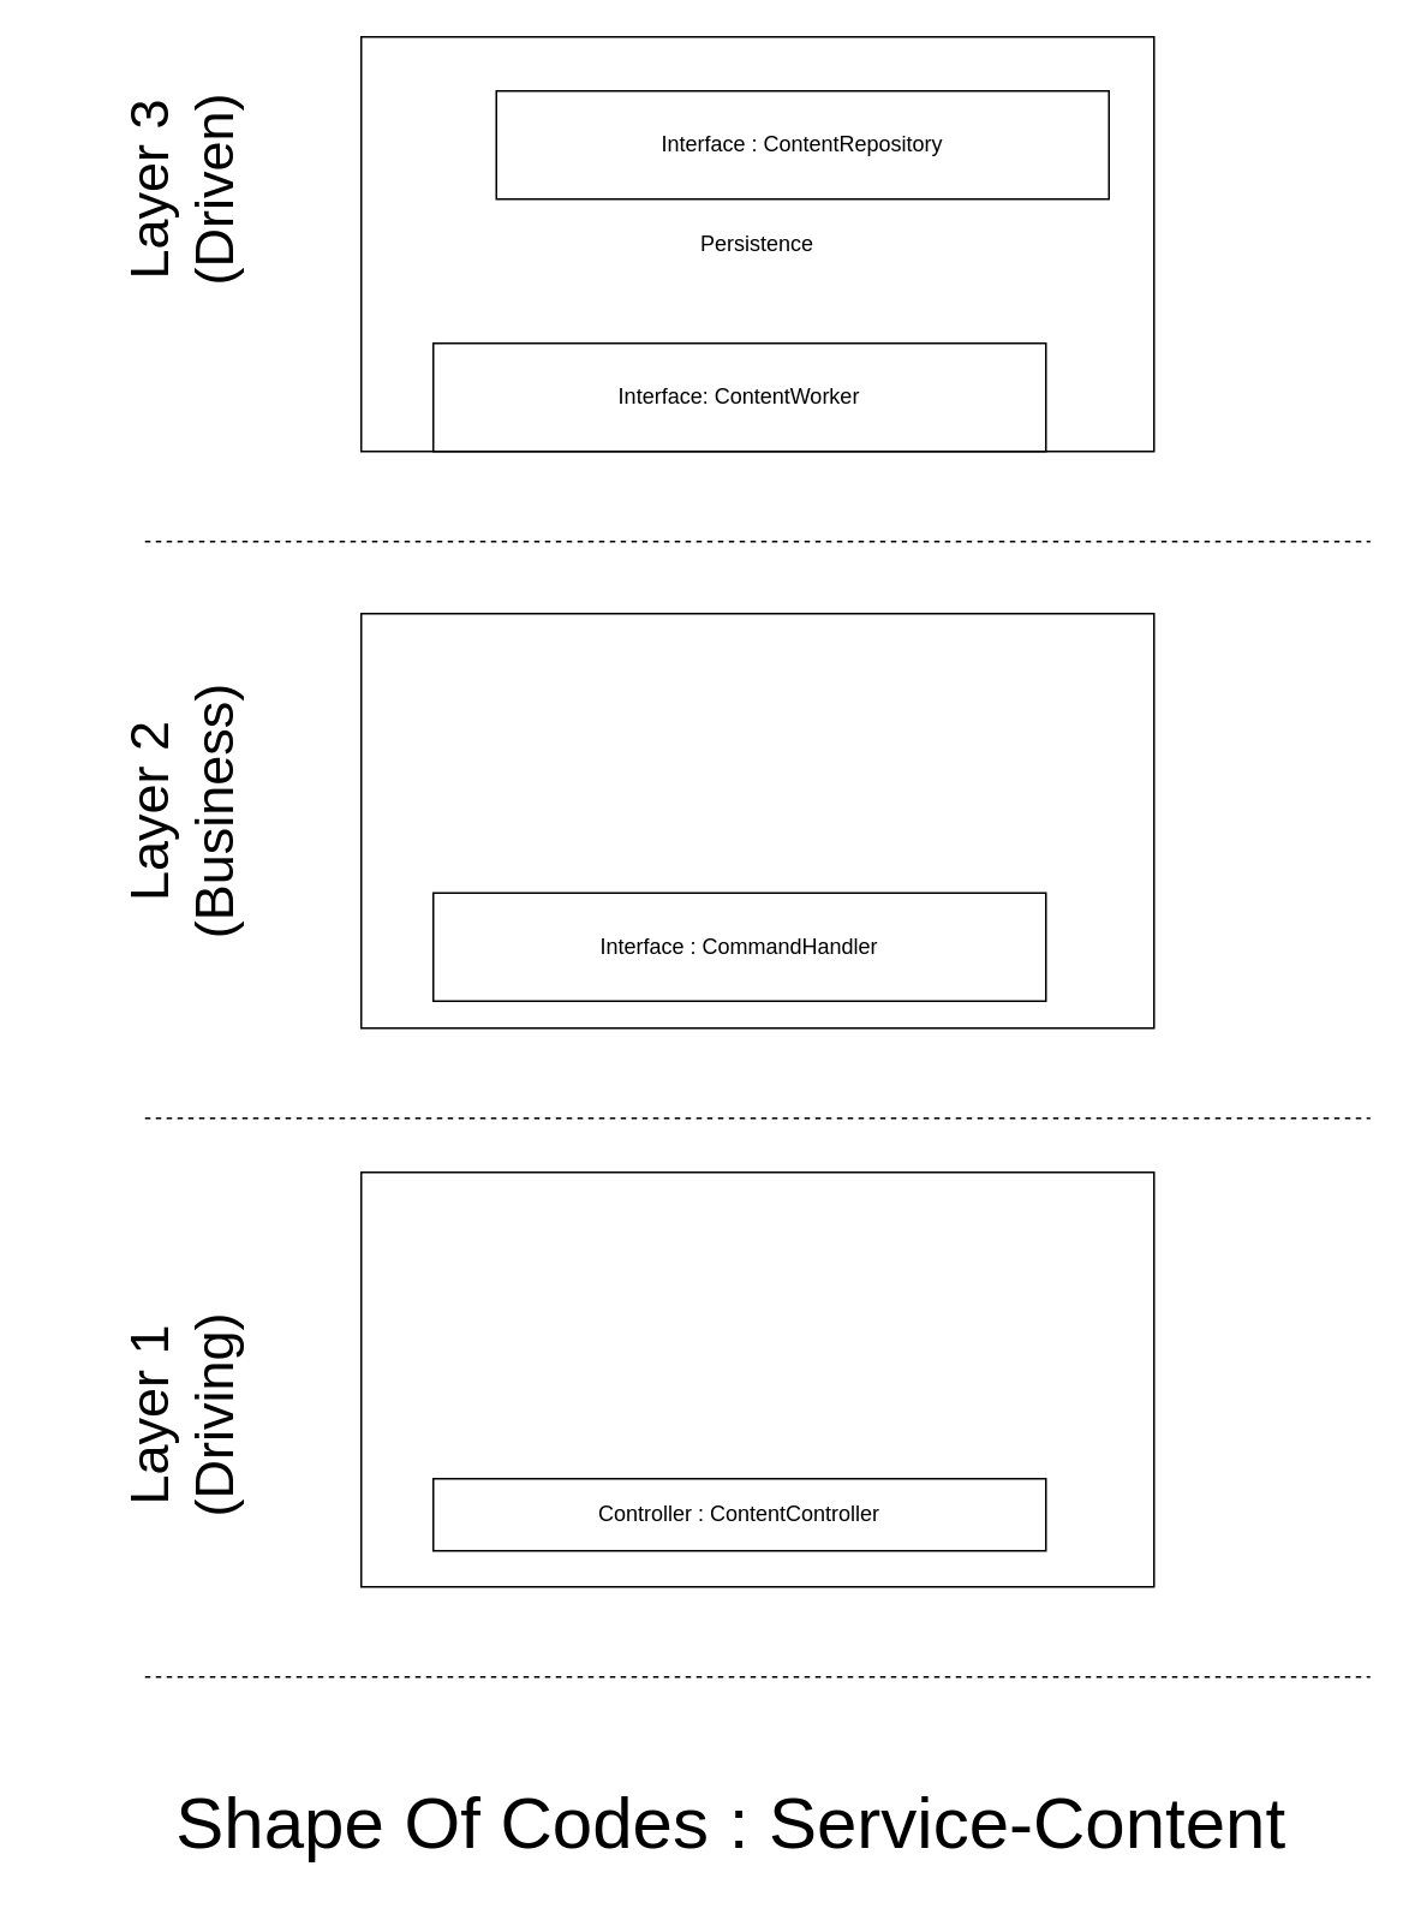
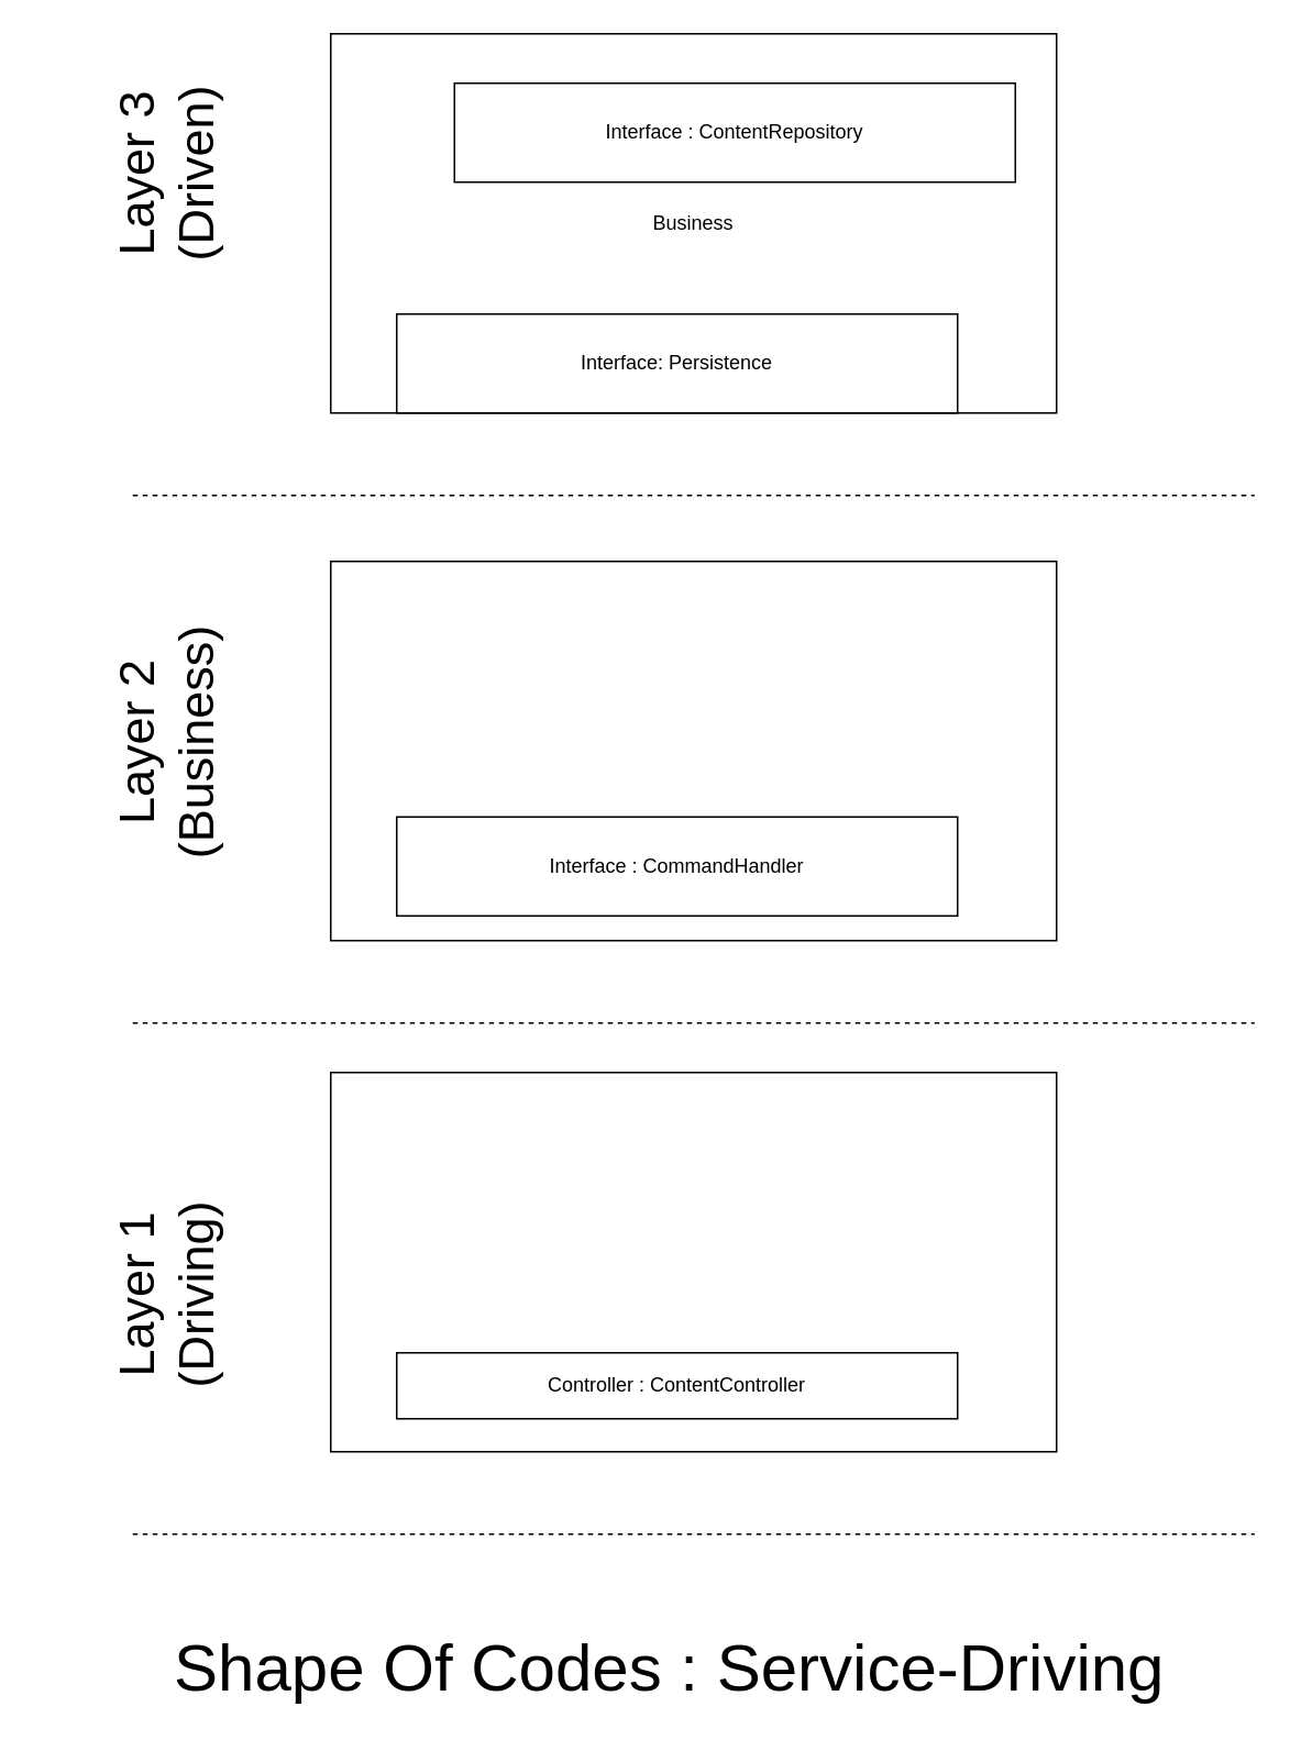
  <mxCell id="0" />
  <mxCell id="1" parent="0" />
- <mxCell id="2" value="Persistence" style="rounded=0;whiteSpace=wrap;html=1;" parent="1" vertex="1"><mxGeometry x="200" y="20" width="440" height="230" as="geometry" /></mxCell>
+ <mxCell id="2" value="Business" style="rounded=0;whiteSpace=wrap;html=1;" parent="1" vertex="1"><mxGeometry x="200" y="20" width="440" height="230" as="geometry" /></mxCell>
  <mxCell id="3" value="Interface : ContentRepository" style="rounded=0;whiteSpace=wrap;html=1;" parent="1" vertex="1"><mxGeometry x="275" y="50" width="340" height="60" as="geometry" /></mxCell>
- <mxCell id="4" value="&lt;div&gt;Interface: ContentWorker&lt;/div&gt;" style="rounded=0;whiteSpace=wrap;html=1;" parent="1" vertex="1"><mxGeometry x="240" y="190" width="340" height="60" as="geometry" /></mxCell>
+ <mxCell id="4" value="&lt;div&gt;Interface: Persistence&lt;/div&gt;" style="rounded=0;whiteSpace=wrap;html=1;" parent="1" vertex="1"><mxGeometry x="240" y="190" width="340" height="60" as="geometry" /></mxCell>
  <mxCell id="5" value="" style="endArrow=none;dashed=1;html=1;rounded=0;" parent="1" edge="1"><mxGeometry width="50" height="50" relative="1" as="geometry"><mxPoint x="80" y="300" as="sourcePoint" /><mxPoint x="760" y="300" as="targetPoint" /></mxGeometry></mxCell>
  <mxCell id="6" value="" style="rounded=0;whiteSpace=wrap;html=1;" parent="1" vertex="1"><mxGeometry x="200" y="340" width="440" height="230" as="geometry" /></mxCell>
  <mxCell id="7" value="Interface : CommandHandler" style="rounded=0;whiteSpace=wrap;html=1;" parent="1" vertex="1"><mxGeometry x="240" y="495" width="340" height="60" as="geometry" /></mxCell>
  <mxCell id="8" value="" style="endArrow=none;dashed=1;html=1;rounded=0;" parent="1" edge="1"><mxGeometry width="50" height="50" relative="1" as="geometry"><mxPoint x="80" y="620" as="sourcePoint" /><mxPoint x="760" y="620" as="targetPoint" /></mxGeometry></mxCell>
  <mxCell id="9" value="" style="rounded=0;whiteSpace=wrap;html=1;" parent="1" vertex="1"><mxGeometry x="200" y="650" width="440" height="230" as="geometry" /></mxCell>
  <mxCell id="10" value="Controller : ContentController" style="rounded=0;whiteSpace=wrap;html=1;" parent="1" vertex="1"><mxGeometry x="240" y="820" width="340" height="40" as="geometry" /></mxCell>
  <mxCell id="11" value="" style="endArrow=none;dashed=1;html=1;rounded=0;" parent="1" edge="1"><mxGeometry width="50" height="50" relative="1" as="geometry"><mxPoint x="80" y="930" as="sourcePoint" /><mxPoint x="760" y="930" as="targetPoint" /></mxGeometry></mxCell>
- <mxCell id="12" value="&lt;div&gt;&lt;font style=&quot;font-size: 40px;&quot;&gt;Shape Of Codes : Service-Content&lt;/font&gt;&lt;/div&gt;" style="text;html=1;align=center;verticalAlign=middle;resizable=0;points=[];autosize=1;strokeColor=none;fillColor=none;" parent="1" vertex="1"><mxGeometry x="85" y="980" width="640" height="60" as="geometry" /></mxCell>
+ <mxCell id="12" value="&lt;div&gt;&lt;font style=&quot;font-size: 40px;&quot;&gt;Shape Of Codes : Service-Driving&lt;/font&gt;&lt;/div&gt;" style="text;html=1;align=center;verticalAlign=middle;resizable=0;points=[];autosize=1;strokeColor=none;fillColor=none;" parent="1" vertex="1"><mxGeometry x="85" y="980" width="640" height="60" as="geometry" /></mxCell>
  <mxCell id="13" value="&lt;div&gt;&lt;font style=&quot;font-size: 30px;&quot;&gt;Layer 3&lt;/font&gt;&lt;/div&gt;&lt;div&gt;&lt;font style=&quot;font-size: 30px;&quot;&gt;(Driven)&lt;/font&gt;&lt;/div&gt;" style="text;html=1;align=center;verticalAlign=middle;whiteSpace=wrap;rounded=0;rotation=-90;" parent="1" vertex="1"><mxGeometry x="20" y="70" width="160" height="70" as="geometry" /></mxCell>
  <mxCell id="14" value="&lt;div&gt;&lt;font style=&quot;font-size: 30px;&quot;&gt;Layer 2&lt;/font&gt;&lt;/div&gt;&lt;div&gt;&lt;font style=&quot;font-size: 30px;&quot;&gt;(Business)&lt;/font&gt;&lt;/div&gt;" style="text;html=1;align=center;verticalAlign=middle;whiteSpace=wrap;rounded=0;rotation=-90;" parent="1" vertex="1"><mxGeometry x="35" y="430" width="130" height="40" as="geometry" /></mxCell>
  <mxCell id="15" value="&lt;div&gt;&lt;font style=&quot;font-size: 30px;&quot;&gt;Layer 1&lt;/font&gt;&lt;/div&gt;&lt;div&gt;&lt;font style=&quot;font-size: 30px;&quot;&gt;(Driving)&lt;/font&gt;&lt;/div&gt;" style="text;html=1;align=center;verticalAlign=middle;whiteSpace=wrap;rounded=0;rotation=-90;" parent="1" vertex="1"><mxGeometry x="35" y="770" width="130" height="30" as="geometry" /></mxCell>
